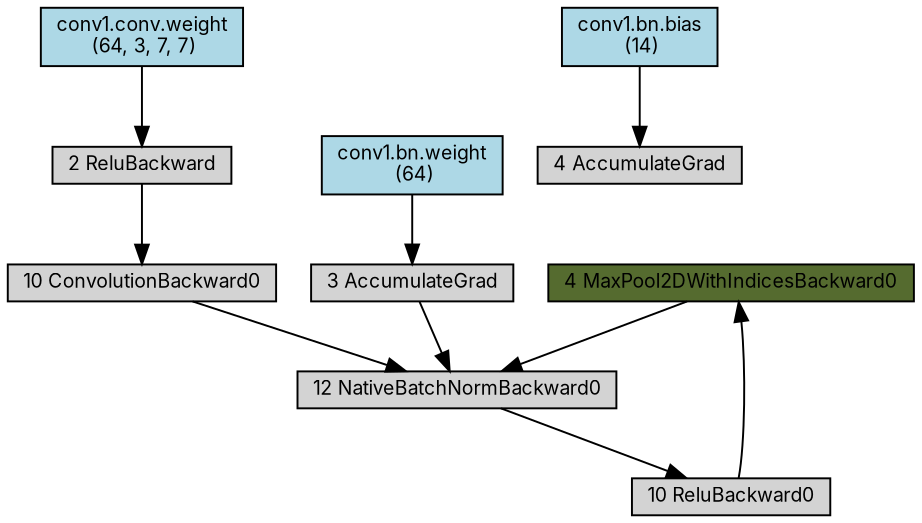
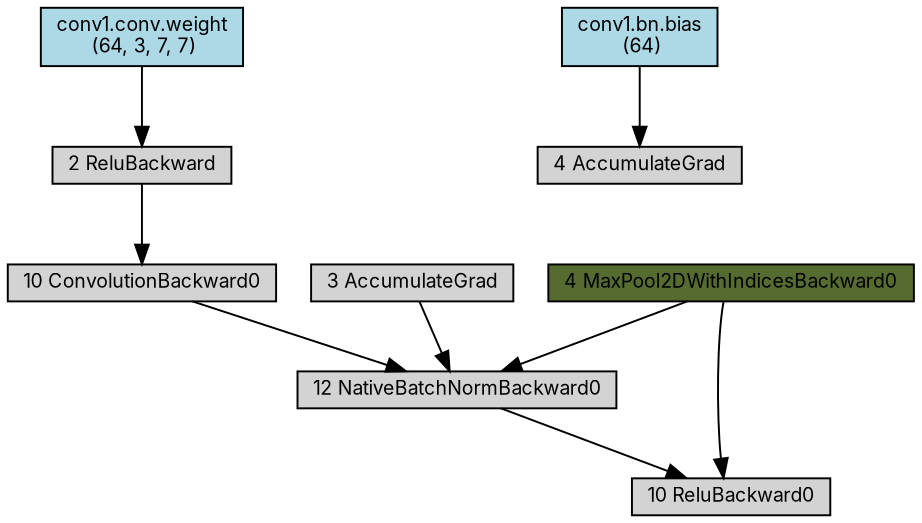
  digraph {
    fontname=Inter
    node [align=left fontname=Inter fontsize=10 ranksep=0.1 shape=box style=filled]
    edge [fontname=Inter]
    n1 [fillcolor=darkolivegreen height=0.2 label="4 MaxPool2DWithIndicesBackward0"]
    n2 [height=0.2 label="12 NativeBatchNormBackward0"]
    n3 [height=0.2 label="10 ReluBackward0"]
    n4 [height=0.2 label="10 ConvolutionBackward0"]
    n5 [height=0.2 label="3 AccumulateGrad"]
    n6 [height=0.2 label="4 AccumulateGrad"]
    n7 [height=0.2 label="2 ReluBackward"]
-   n8 [fillcolor=lightblue height=0.2 label="conv1.bn.weight\n (64)"]
-   n9 [fillcolor=lightblue height=0.2 label="conv1.bn.bias\n (14)"]
+   n9 [fillcolor=lightblue height=0.2 label="conv1.bn.bias\n (64)"]
    n10 [fillcolor=lightblue height=0.2 label="conv1.conv.weight\n (64, 3, 7, 7)"]
    n1 -> n2
    n2 -> n3
-   n3 -> n1
+   n1 -> n3
    n4 -> n2
    n5 -> n2
    n7 -> n4
-   n8 -> n5
    n9 -> n6
    n10 -> n7
  }
